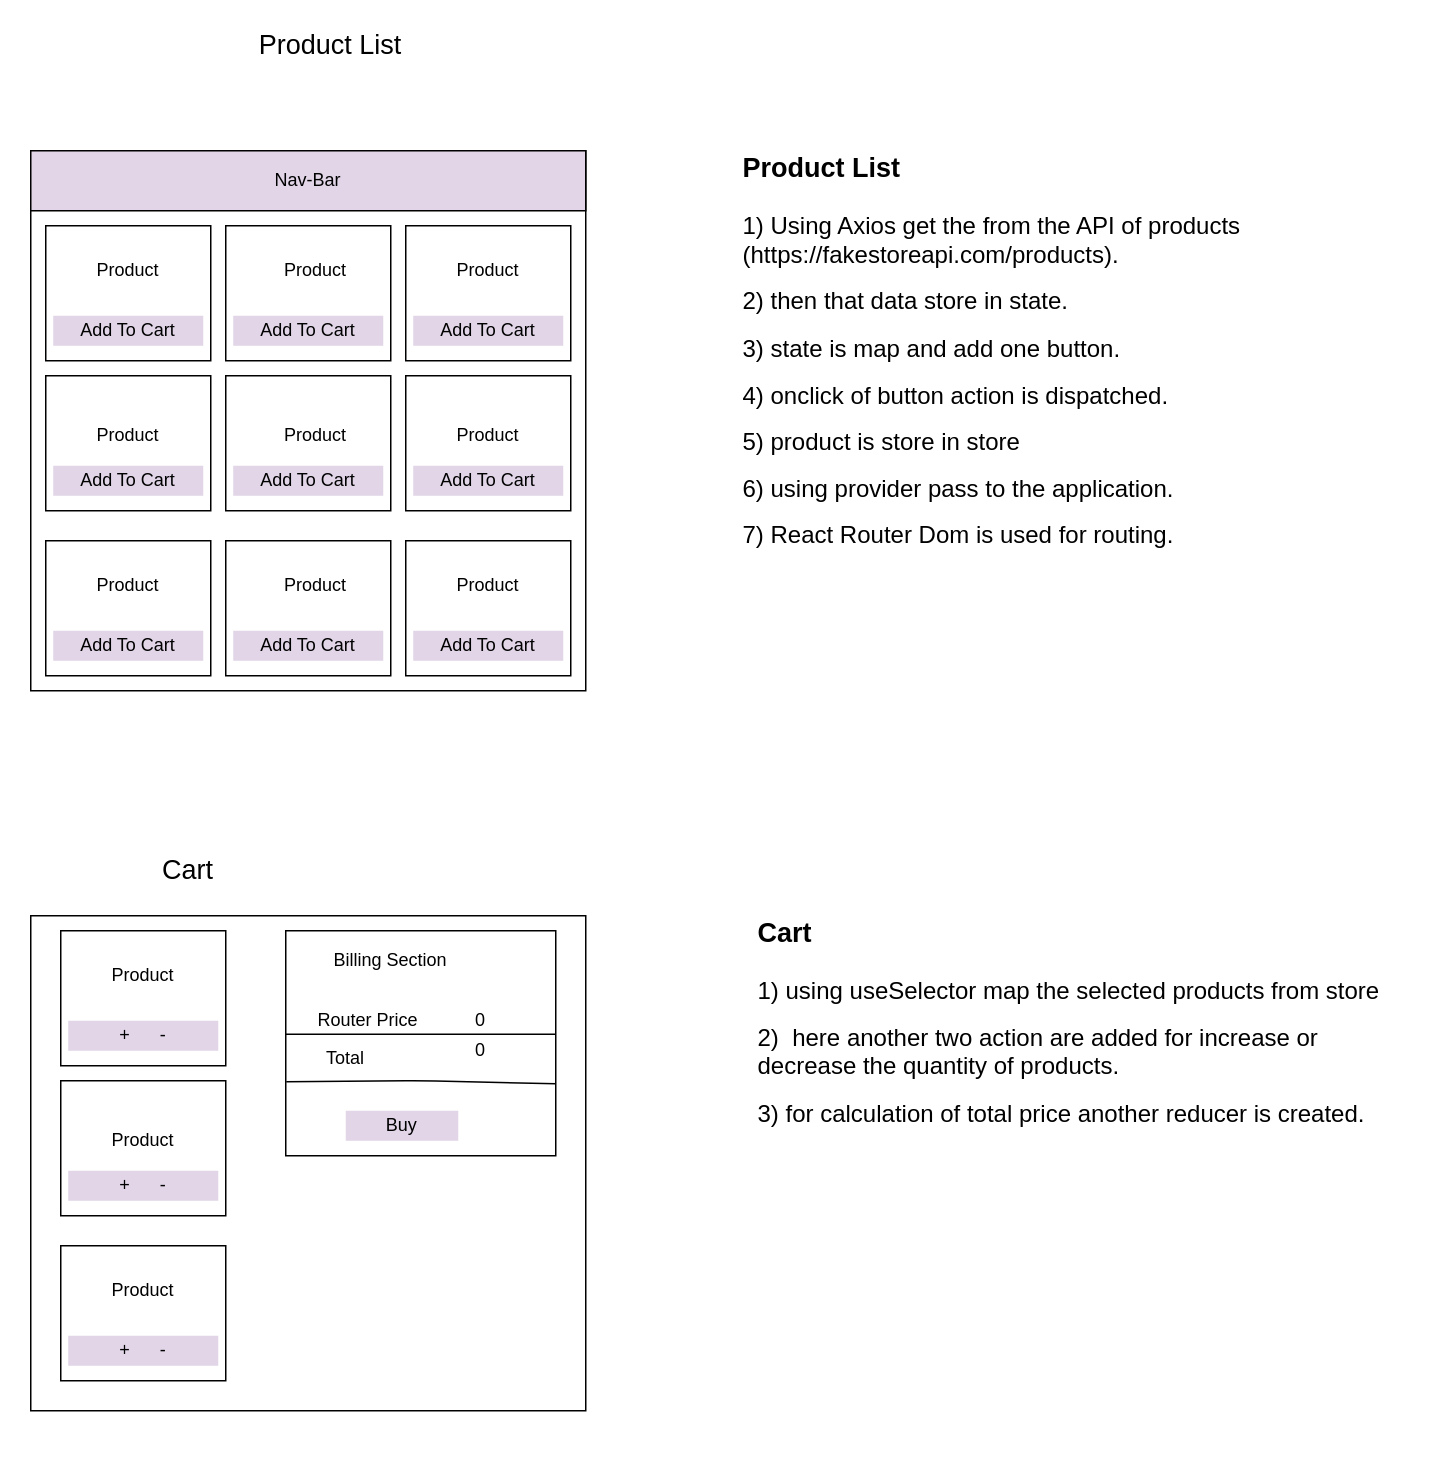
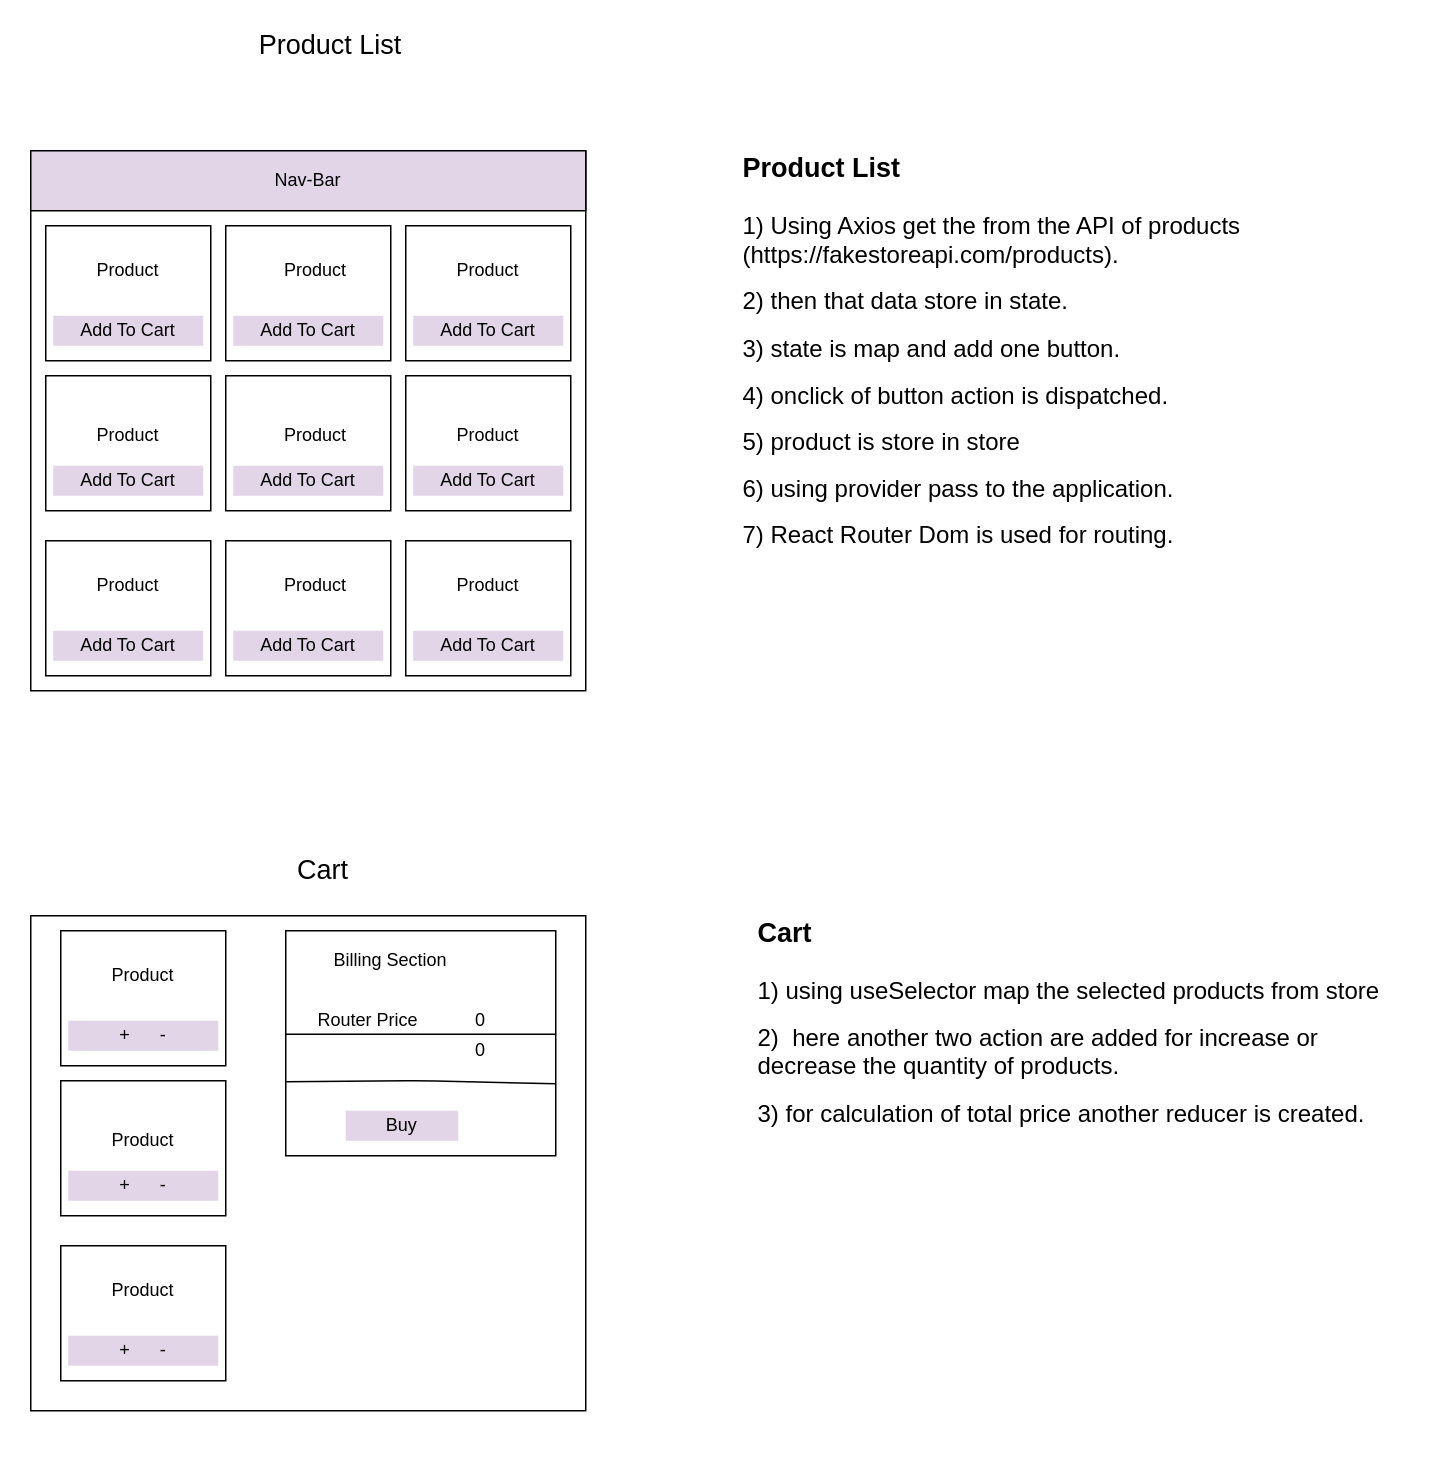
  <mxCell id="0" />
  <mxCell id="1" parent="0" />
  <mxCell id="2" value="" style="rounded=0;whiteSpace=wrap;html=1;" vertex="1" parent="1"><mxGeometry x="20" y="100" width="370" height="360" as="geometry" /></mxCell>
  <mxCell id="3" value="Nav-Bar" style="rounded=0;whiteSpace=wrap;html=1;fillColor=#e1d5e7;" vertex="1" parent="1"><mxGeometry x="20" y="100" width="370" height="40" as="geometry" /></mxCell>
  <mxCell id="4" value="" style="rounded=0;whiteSpace=wrap;html=1;" vertex="1" parent="1"><mxGeometry x="30" y="150" width="110" height="90" as="geometry" /></mxCell>
  <mxCell id="5" value="" style="rounded=0;whiteSpace=wrap;html=1;" vertex="1" parent="1"><mxGeometry x="150" y="150" width="110" height="90" as="geometry" /></mxCell>
  <mxCell id="6" value="" style="rounded=0;whiteSpace=wrap;html=1;" vertex="1" parent="1"><mxGeometry x="270" y="150" width="110" height="90" as="geometry" /></mxCell>
  <mxCell id="7" value="Product" style="text;html=1;strokeColor=none;fillColor=none;align=center;verticalAlign=middle;whiteSpace=wrap;rounded=0;" vertex="1" parent="1"><mxGeometry x="305" y="170" width="40" height="20" as="geometry" /></mxCell>
  <mxCell id="8" value="Product" style="text;html=1;strokeColor=none;fillColor=none;align=center;verticalAlign=middle;whiteSpace=wrap;rounded=0;" vertex="1" parent="1"><mxGeometry y="170" width="40" height="20" as="geometry" x="190" /></mxCell>
  <mxCell id="9" value="Product" style="text;html=1;strokeColor=none;fillColor=none;align=center;verticalAlign=middle;whiteSpace=wrap;rounded=0;" vertex="1" parent="1"><mxGeometry x="65" y="170" width="40" height="20" as="geometry" /></mxCell>
  <mxCell id="10" value="Add To Cart" style="text;html=1;strokeColor=none;fillColor=#E1D5E7;align=center;verticalAlign=middle;whiteSpace=wrap;rounded=0;" vertex="1" parent="1"><mxGeometry x="35" y="210" width="100" height="20" as="geometry" /></mxCell>
  <mxCell id="11" value="Add To Cart" style="text;html=1;strokeColor=none;fillColor=#E1D5E7;align=center;verticalAlign=middle;whiteSpace=wrap;rounded=0;" vertex="1" parent="1"><mxGeometry x="155" y="210" width="100" height="20" as="geometry" /></mxCell>
  <mxCell id="12" value="Add To Cart" style="text;html=1;strokeColor=none;fillColor=#E1D5E7;align=center;verticalAlign=middle;whiteSpace=wrap;rounded=0;" vertex="1" parent="1"><mxGeometry x="275" y="210" width="100" height="20" as="geometry" /></mxCell>
  <mxCell id="13" value="" style="rounded=0;whiteSpace=wrap;html=1;" vertex="1" parent="1"><mxGeometry x="270" y="250" width="110" height="90" as="geometry" /></mxCell>
  <mxCell id="14" value="" style="rounded=0;whiteSpace=wrap;html=1;" vertex="1" parent="1"><mxGeometry x="150" y="250" width="110" height="90" as="geometry" /></mxCell>
  <mxCell id="15" value="" style="rounded=0;whiteSpace=wrap;html=1;" vertex="1" parent="1"><mxGeometry x="30" y="250" width="110" height="90" as="geometry" /></mxCell>
  <mxCell id="16" value="Product" style="text;html=1;strokeColor=none;fillColor=none;align=center;verticalAlign=middle;whiteSpace=wrap;rounded=0;" vertex="1" parent="1"><mxGeometry x="65" y="280" width="40" height="20" as="geometry" /></mxCell>
  <mxCell id="17" value="Product" style="text;html=1;strokeColor=none;fillColor=none;align=center;verticalAlign=middle;whiteSpace=wrap;rounded=0;" vertex="1" parent="1"><mxGeometry y="280" width="40" height="20" as="geometry" x="190" /></mxCell>
  <mxCell id="18" value="Product" style="text;html=1;strokeColor=none;fillColor=none;align=center;verticalAlign=middle;whiteSpace=wrap;rounded=0;" vertex="1" parent="1"><mxGeometry x="305" y="280" width="40" height="20" as="geometry" /></mxCell>
  <mxCell id="19" value="Add To Cart" style="text;html=1;strokeColor=none;fillColor=#E1D5E7;align=center;verticalAlign=middle;whiteSpace=wrap;rounded=0;" vertex="1" parent="1"><mxGeometry x="275" y="310" width="100" height="20" as="geometry" /></mxCell>
  <mxCell id="20" value="Add To Cart" style="text;html=1;strokeColor=none;fillColor=#E1D5E7;align=center;verticalAlign=middle;whiteSpace=wrap;rounded=0;" vertex="1" parent="1"><mxGeometry x="155" y="310" width="100" height="20" as="geometry" /></mxCell>
  <mxCell id="21" value="Add To Cart" style="text;html=1;strokeColor=none;fillColor=#E1D5E7;align=center;verticalAlign=middle;whiteSpace=wrap;rounded=0;" vertex="1" parent="1"><mxGeometry x="35" y="310" width="100" height="20" as="geometry" /></mxCell>
  <mxCell id="22" value="" style="rounded=0;whiteSpace=wrap;html=1;" vertex="1" parent="1"><mxGeometry x="270" y="360" width="110" height="90" as="geometry" /></mxCell>
  <mxCell id="23" value="" style="rounded=0;whiteSpace=wrap;html=1;" vertex="1" parent="1"><mxGeometry x="150" y="360" width="110" height="90" as="geometry" /></mxCell>
  <mxCell id="24" value="" style="rounded=0;whiteSpace=wrap;html=1;" vertex="1" parent="1"><mxGeometry x="30" y="360" width="110" height="90" as="geometry" /></mxCell>
  <mxCell id="25" value="Product" style="text;html=1;strokeColor=none;fillColor=none;align=center;verticalAlign=middle;whiteSpace=wrap;rounded=0;" vertex="1" parent="1"><mxGeometry x="65" y="380" width="40" height="20" as="geometry" /></mxCell>
  <mxCell id="26" value="Product" style="text;html=1;strokeColor=none;fillColor=none;align=center;verticalAlign=middle;whiteSpace=wrap;rounded=0;" vertex="1" parent="1"><mxGeometry y="380" width="40" height="20" as="geometry" x="190" /></mxCell>
  <mxCell id="27" value="Product" style="text;html=1;strokeColor=none;fillColor=none;align=center;verticalAlign=middle;whiteSpace=wrap;rounded=0;" vertex="1" parent="1"><mxGeometry x="305" y="380" width="40" height="20" as="geometry" /></mxCell>
  <mxCell id="28" value="Add To Cart" style="text;html=1;strokeColor=none;fillColor=#E1D5E7;align=center;verticalAlign=middle;whiteSpace=wrap;rounded=0;" vertex="1" parent="1"><mxGeometry x="275" y="420" width="100" height="20" as="geometry" /></mxCell>
  <mxCell id="29" value="Add To Cart" style="text;html=1;strokeColor=none;fillColor=#E1D5E7;align=center;verticalAlign=middle;whiteSpace=wrap;rounded=0;" vertex="1" parent="1"><mxGeometry x="155" y="420" width="100" height="20" as="geometry" /></mxCell>
  <mxCell id="30" value="Add To Cart" style="text;html=1;strokeColor=none;fillColor=#E1D5E7;align=center;verticalAlign=middle;whiteSpace=wrap;rounded=0;" vertex="1" parent="1"><mxGeometry x="35" y="420" width="100" height="20" as="geometry" /></mxCell>
  <mxCell id="31" value="&lt;font style=&quot;font-size: 18px&quot;&gt;Product List&lt;/font&gt;" style="text;html=1;strokeColor=none;fillColor=none;align=center;verticalAlign=middle;whiteSpace=wrap;rounded=0;" vertex="1" parent="1"><mxGeometry x="135" y="20" width="170" height="20" as="geometry" /></mxCell>
  <mxCell id="32" value="" style="rounded=0;whiteSpace=wrap;html=1;" vertex="1" parent="1"><mxGeometry x="20" y="610" width="370" height="330" as="geometry" /></mxCell>
  <mxCell id="33" value="" style="rounded=0;whiteSpace=wrap;html=1;" vertex="1" parent="1"><mxGeometry x="40" y="620" width="110" height="90" as="geometry" /></mxCell>
  <mxCell id="34" value="Product" style="text;html=1;strokeColor=none;fillColor=none;align=center;verticalAlign=middle;whiteSpace=wrap;rounded=0;" vertex="1" parent="1"><mxGeometry x="75" y="640" width="40" height="20" as="geometry" /></mxCell>
  <mxCell id="35" value="+&amp;nbsp; &amp;nbsp; &amp;nbsp; -" style="text;html=1;strokeColor=none;fillColor=#E1D5E7;align=center;verticalAlign=middle;whiteSpace=wrap;rounded=0;" vertex="1" parent="1"><mxGeometry x="45" y="680" width="100" height="20" as="geometry" /></mxCell>
  <mxCell id="36" value="" style="rounded=0;whiteSpace=wrap;html=1;" vertex="1" parent="1"><mxGeometry x="40" y="720" width="110" height="90" as="geometry" /></mxCell>
  <mxCell id="37" value="Product" style="text;html=1;strokeColor=none;fillColor=none;align=center;verticalAlign=middle;whiteSpace=wrap;rounded=0;" vertex="1" parent="1"><mxGeometry x="75" y="750" width="40" height="20" as="geometry" /></mxCell>
  <mxCell id="38" value="" style="rounded=0;whiteSpace=wrap;html=1;" vertex="1" parent="1"><mxGeometry x="40" y="830" width="110" height="90" as="geometry" /></mxCell>
  <mxCell id="39" value="Product" style="text;html=1;strokeColor=none;fillColor=none;align=center;verticalAlign=middle;whiteSpace=wrap;rounded=0;" vertex="1" parent="1"><mxGeometry x="75" y="850" width="40" height="20" as="geometry" /></mxCell>
- <mxCell id="40" value="&lt;font style=&quot;font-size: 18px&quot;&gt;Cart&lt;/font&gt;" style="text;html=1;strokeColor=none;fillColor=none;align=center;verticalAlign=middle;whiteSpace=wrap;rounded=0;" vertex="1" parent="1"><mxGeometry x="40" y="570" width="170" height="20" as="geometry" /></mxCell>
+ <mxCell id="40" value="&lt;font style=&quot;font-size: 18px&quot;&gt;Cart&lt;/font&gt;" style="text;html=1;strokeColor=none;fillColor=none;align=center;verticalAlign=middle;whiteSpace=wrap;rounded=0;" vertex="1" parent="1"><mxGeometry x="130" y="570" width="170" height="20" as="geometry" /></mxCell>
  <mxCell id="41" value="+&amp;nbsp; &amp;nbsp; &amp;nbsp; -" style="text;html=1;strokeColor=none;fillColor=#E1D5E7;align=center;verticalAlign=middle;whiteSpace=wrap;rounded=0;" vertex="1" parent="1"><mxGeometry x="45" y="780" width="100" height="20" as="geometry" /></mxCell>
  <mxCell id="42" value="+&amp;nbsp; &amp;nbsp; &amp;nbsp; -" style="text;html=1;strokeColor=none;fillColor=#E1D5E7;align=center;verticalAlign=middle;whiteSpace=wrap;rounded=0;" vertex="1" parent="1"><mxGeometry x="45" y="890" width="100" height="20" as="geometry" /></mxCell>
  <mxCell id="43" value="" style="rounded=0;whiteSpace=wrap;html=1;fillColor=#FFFFFF;" vertex="1" parent="1"><mxGeometry y="620" width="180" height="150" as="geometry" x="190" /></mxCell>
  <mxCell id="44" value="Buy" style="text;html=1;strokeColor=none;fillColor=#E1D5E7;align=center;verticalAlign=middle;whiteSpace=wrap;rounded=0;" vertex="1" parent="1"><mxGeometry x="230" y="740" width="75" height="20" as="geometry" /></mxCell>
  <mxCell id="45" value="" style="endArrow=none;html=1;exitX=0.002;exitY=0.671;exitDx=0;exitDy=0;exitPerimeter=0;" edge="1" source="43" parent="1"><mxGeometry width="50" height="50" relative="1" as="geometry"><mxPoint x="10" y="770" as="sourcePoint" /><mxPoint x="370" y="722" as="targetPoint" /><Array as="points"><mxPoint x="280" y="720" /></Array></mxGeometry></mxCell>
- <mxCell id="46" value="Total" style="text;html=1;strokeColor=none;fillColor=none;align=center;verticalAlign=middle;whiteSpace=wrap;rounded=0;" vertex="1" parent="1"><mxGeometry x="210" y="695" width="40" height="20" as="geometry" /></mxCell>
  <mxCell id="47" value="0" style="text;html=1;strokeColor=none;fillColor=none;align=center;verticalAlign=middle;whiteSpace=wrap;rounded=0;" vertex="1" parent="1"><mxGeometry x="300" y="690" width="40" height="20" as="geometry" /></mxCell>
  <mxCell id="48" value="Router Price" style="text;html=1;strokeColor=none;fillColor=none;align=center;verticalAlign=middle;whiteSpace=wrap;rounded=0;" vertex="1" parent="1"><mxGeometry x="200" y="670" width="90" height="20" as="geometry" /></mxCell>
  <mxCell id="49" value="0" style="text;html=1;strokeColor=none;fillColor=none;align=center;verticalAlign=middle;whiteSpace=wrap;rounded=0;" vertex="1" parent="1"><mxGeometry x="300" y="670" width="40" height="20" as="geometry" /></mxCell>
  <mxCell id="50" value="Billing Section" style="text;html=1;strokeColor=none;fillColor=none;align=center;verticalAlign=middle;whiteSpace=wrap;rounded=0;" vertex="1" parent="1"><mxGeometry x="220" y="630" width="80" height="20" as="geometry" /></mxCell>
  <mxCell id="51" value="" style="endArrow=none;html=1;entryX=1;entryY=0.75;entryDx=0;entryDy=0;exitX=0;exitY=0.75;exitDx=0;exitDy=0;" edge="1" parent="1"><mxGeometry width="50" height="50" relative="1" as="geometry"><mxPoint y="689" as="sourcePoint" x="190" /><mxPoint x="370" y="689" as="targetPoint" /></mxGeometry></mxCell>
  <mxCell id="52" value="&lt;h1&gt;&lt;font&gt;&lt;span style=&quot;text-align: center&quot;&gt;&lt;font style=&quot;font-size: 18px&quot;&gt;Product List&lt;/font&gt;&lt;/span&gt;&lt;br&gt;&lt;/font&gt;&lt;/h1&gt;&lt;p&gt;&lt;font size=&quot;3&quot;&gt;1) Using Axios get the from the API of products (https://fakestoreapi.com/products).&lt;/font&gt;&lt;/p&gt;&lt;p&gt;&lt;font size=&quot;3&quot;&gt;2) then that data store in state.&lt;/font&gt;&lt;/p&gt;&lt;p&gt;&lt;font size=&quot;3&quot;&gt;3) state is map and add one button.&lt;/font&gt;&lt;/p&gt;&lt;p&gt;&lt;font size=&quot;3&quot;&gt;4) onclick of button action is dispatched.&lt;/font&gt;&lt;/p&gt;&lt;p&gt;&lt;font size=&quot;3&quot;&gt;5) product is store in store&amp;nbsp;&lt;/font&gt;&lt;/p&gt;&lt;p&gt;&lt;font size=&quot;3&quot;&gt;6) using provider pass to the application.&lt;/font&gt;&lt;/p&gt;&lt;p&gt;&lt;font size=&quot;3&quot;&gt;7) React Router Dom is used for routing.&lt;/font&gt;&lt;/p&gt;&lt;p&gt;&lt;br&gt;&lt;/p&gt;" style="text;html=1;strokeColor=none;fillColor=none;spacing=5;spacingTop=-20;whiteSpace=wrap;overflow=hidden;rounded=0;" vertex="1" parent="1"><mxGeometry x="490" y="90" width="440" height="350" as="geometry" /></mxCell>
  <mxCell id="53" value="&lt;h1&gt;&lt;font&gt;&lt;span style=&quot;text-align: center&quot;&gt;&lt;font style=&quot;font-size: 18px&quot;&gt;Cart&lt;/font&gt;&lt;/span&gt;&lt;br&gt;&lt;/font&gt;&lt;/h1&gt;&lt;p&gt;&lt;font size=&quot;3&quot;&gt;1) using useSelector map the selected products from store&lt;/font&gt;&lt;/p&gt;&lt;p&gt;&lt;font size=&quot;3&quot;&gt;2)&amp;nbsp; here another two action are added for increase or decrease the quantity of products.&lt;/font&gt;&lt;/p&gt;&lt;p&gt;&lt;font size=&quot;3&quot;&gt;3) for calculation of total price another reducer is created.&lt;/font&gt;&lt;/p&gt;&lt;p&gt;&lt;font size=&quot;3&quot;&gt;&lt;br&gt;&lt;/font&gt;&lt;/p&gt;&lt;p&gt;&lt;br&gt;&lt;/p&gt;" style="text;html=1;strokeColor=none;fillColor=none;spacing=5;spacingTop=-20;whiteSpace=wrap;overflow=hidden;rounded=0;" vertex="1" parent="1"><mxGeometry x="500" y="600" width="440" height="350" as="geometry" /></mxCell>
